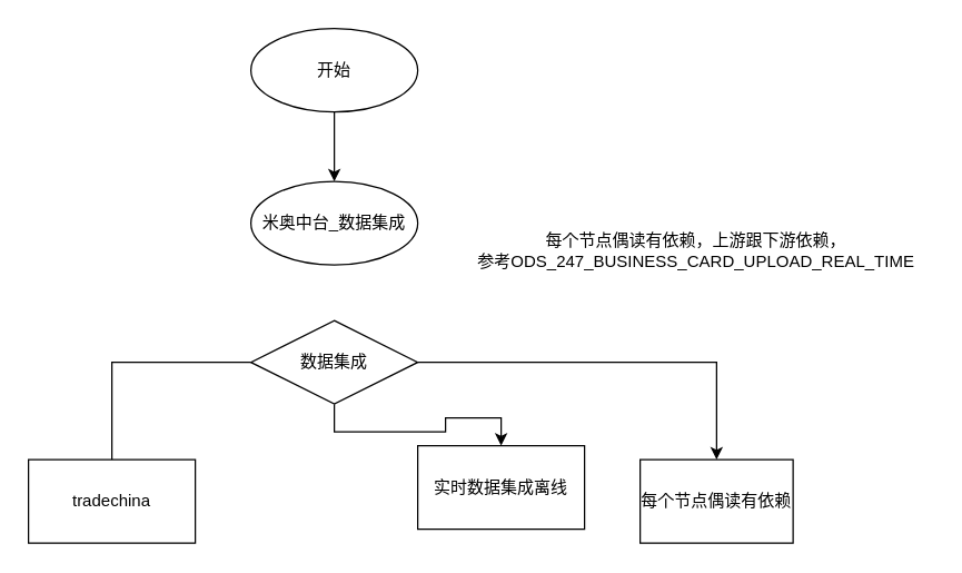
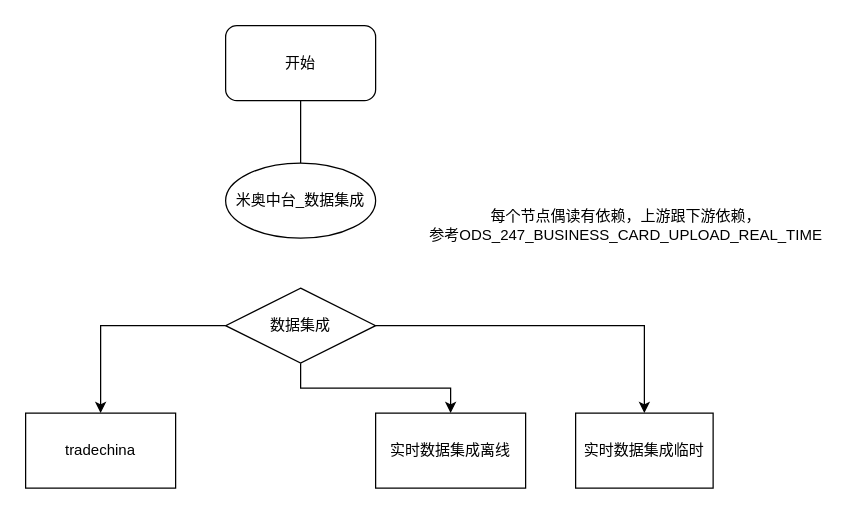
  <mxCell id="0" />
  <mxCell id="1" parent="0" />
- <mxCell id="2" style="edgeStyle=orthogonalEdgeStyle;rounded=0;orthogonalLoop=1;jettySize=auto;html=1;entryX=0.5;entryY=0;entryDx=0;entryDy=0;" edge="1" parent="1" source="3" target="4"><mxGeometry relative="1" as="geometry" /></mxCell>
- <mxCell id="3" value="开始" style="ellipse;whiteSpace=wrap;html=1;" vertex="1" parent="1"><mxGeometry x="180" y="20" width="120" height="60" as="geometry" /></mxCell>
+ <mxCell id="2" style="edgeStyle=orthogonalEdgeStyle;rounded=0;orthogonalLoop=1;jettySize=auto;html=1;entryX=0.5;entryY=0;entryDx=0;entryDy=0;endArrow=none;" edge="1" parent="1" source="3" target="4"><mxGeometry relative="1" as="geometry" /></mxCell>
+ <mxCell id="3" value="开始" style="rounded=1;whiteSpace=wrap;html=1;" vertex="1" parent="1"><mxGeometry x="180" y="20" width="120" height="60" as="geometry" /></mxCell>
  <mxCell id="4" value="米奥中台_数据集成" style="ellipse;whiteSpace=wrap;html=1;" vertex="1" parent="1"><mxGeometry x="180" y="130" width="120" height="60" as="geometry" /></mxCell>
  <mxCell id="5" style="edgeStyle=orthogonalEdgeStyle;rounded=0;orthogonalLoop=1;jettySize=auto;html=1;" edge="1" parent="1" source="8" target="9"><mxGeometry relative="1" as="geometry" /></mxCell>
  <mxCell id="6" style="edgeStyle=orthogonalEdgeStyle;rounded=0;orthogonalLoop=1;jettySize=auto;html=1;entryX=0.5;entryY=0;entryDx=0;entryDy=0;" edge="1" parent="1" source="8" target="10"><mxGeometry relative="1" as="geometry" /></mxCell>
- <mxCell id="7" value="" style="edgeStyle=orthogonalEdgeStyle;rounded=0;orthogonalLoop=1;jettySize=auto;html=1;endArrow=none;" edge="1" parent="1" source="8" target="11"><mxGeometry relative="1" as="geometry" /></mxCell>
+ <mxCell id="7" value="" style="edgeStyle=orthogonalEdgeStyle;rounded=0;orthogonalLoop=1;jettySize=auto;html=1;" edge="1" parent="1" source="8" target="11"><mxGeometry relative="1" as="geometry" /></mxCell>
  <mxCell id="8" value="数据集成" style="rhombus;whiteSpace=wrap;html=1;" vertex="1" parent="1"><mxGeometry x="180" y="230" width="120" height="60" as="geometry" /></mxCell>
- <mxCell id="9" value="实时数据集成离线" style="rounded=0;whiteSpace=wrap;html=1;" vertex="1" parent="1"><mxGeometry x="300" y="320" width="120" height="60" as="geometry" /></mxCell>
- <mxCell id="10" value="每个节点偶读有依赖" style="rounded=0;whiteSpace=wrap;html=1;" vertex="1" parent="1"><mxGeometry x="460" y="330" width="110" height="60" as="geometry" /></mxCell>
+ <mxCell id="9" value="实时数据集成离线" style="rounded=0;whiteSpace=wrap;html=1;" vertex="1" parent="1"><mxGeometry x="300" y="330" width="120" height="60" as="geometry" /></mxCell>
+ <mxCell id="10" value="实时数据集成临时" style="rounded=0;whiteSpace=wrap;html=1;" vertex="1" parent="1"><mxGeometry x="460" y="330" width="110" height="60" as="geometry" /></mxCell>
  <mxCell id="11" value="tradechina" style="whiteSpace=wrap;html=1;rounded=0;" vertex="1" parent="1"><mxGeometry x="20" y="330" width="120" height="60" as="geometry" /></mxCell>
  <mxCell id="12" value="每个节点偶读有依赖，上游跟下游依赖，&lt;br&gt;参考ODS_247_BUSINESS_CARD_UPLOAD_REAL_TIME" style="text;html=1;align=center;verticalAlign=middle;resizable=0;points=[];autosize=1;strokeColor=none;fillColor=none;" vertex="1" parent="1"><mxGeometry x="330" y="160" width="340" height="40" as="geometry" /></mxCell>
